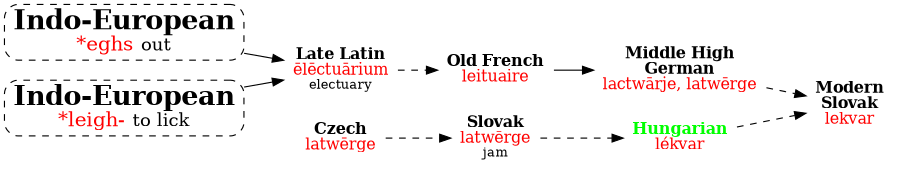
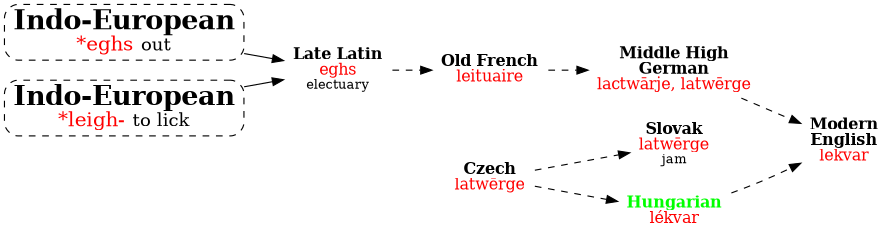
  strict digraph {
    rankdir=LR
    node [shape=none]
    edge [style=dashed]
    n1 [label=<<font point-size="24"><b>Indo-European</b></font><br/><font point-size="18" color="red">*eghs </font><font point-size="16">out</font>> shape=box style="dashed,rounded"]
-   n2 [label=<<b>Late Latin</b><br/><font color="red">ēlēctuārium</font><br/><font point-size="12">electuary</font>>]
+   n2 [label=<<b>Late Latin</b><br/><font color="red">eghs</font><br/><font point-size="12">electuary</font>>]
    n3 [label=<<b>Old French</b><br/><font color="red">leituaire</font>>]
    n4 [label=<<font point-size="24"><b>Indo-European</b></font><br/><font point-size="18" color="red">*leigh- </font><font point-size="16">to lick</font>> shape=box style="dashed,rounded"]
    n5 [label=<<b>Middle High<br/>German</b><br/><font color="red">lactwārje, latwērge</font>>]
-   n6 [label=<<b>Modern<br/>Slovak</b><br/><font color="red">lekvar</font>>]
+   n6 [label=<<b>Modern<br/>English</b><br/><font color="red">lekvar</font>>]
    n7 [label=<<b>Czech</b><br/><font color="red">latwērge</font>>]
    n8 [label=<<b>Slovak</b><br/><font color="red">latwērge</font><br/><font point-size="12">jam</font>>]
    n9 [label=<<font color="green"><b>Hungarian</b></font><br/><font color="red">lékvar</font>>]
    n1 -> n2 [style=""]
    n2 -> n3
-   n3 -> n5 [style=solid]
+   n3 -> n5
    n4 -> n2 [style=""]
    n5 -> n6
    n7 -> n8
-   n8 -> n9
+   n7 -> n9
    n9 -> n6
  }
